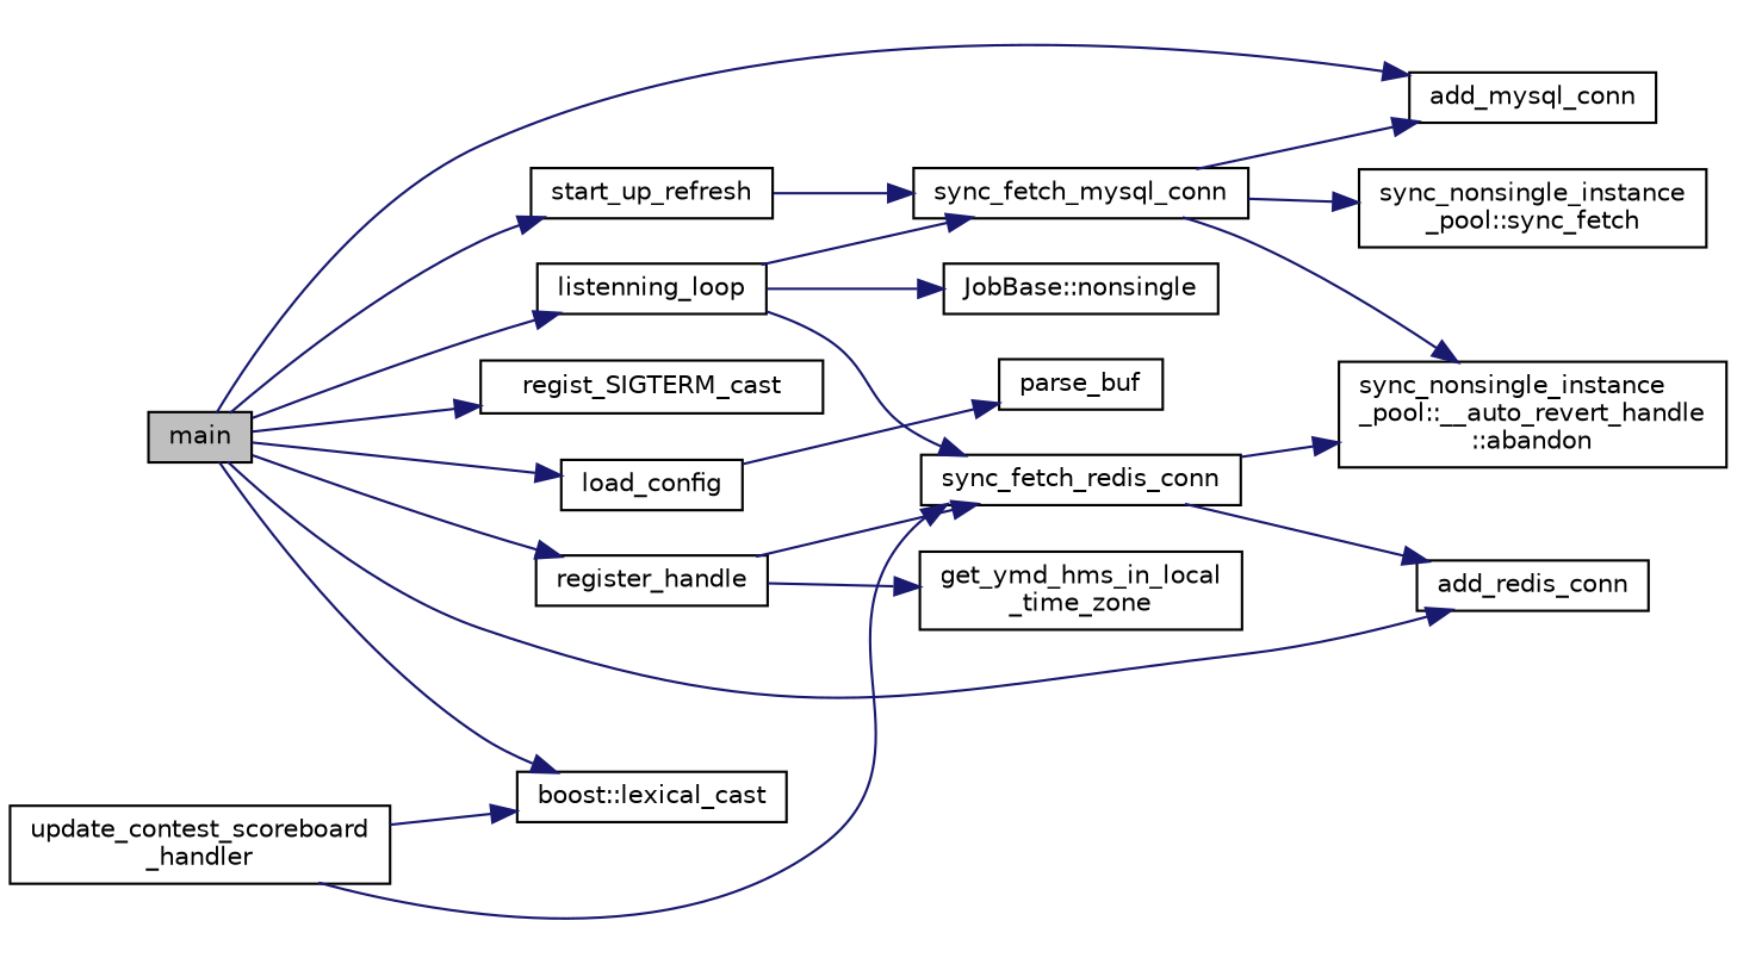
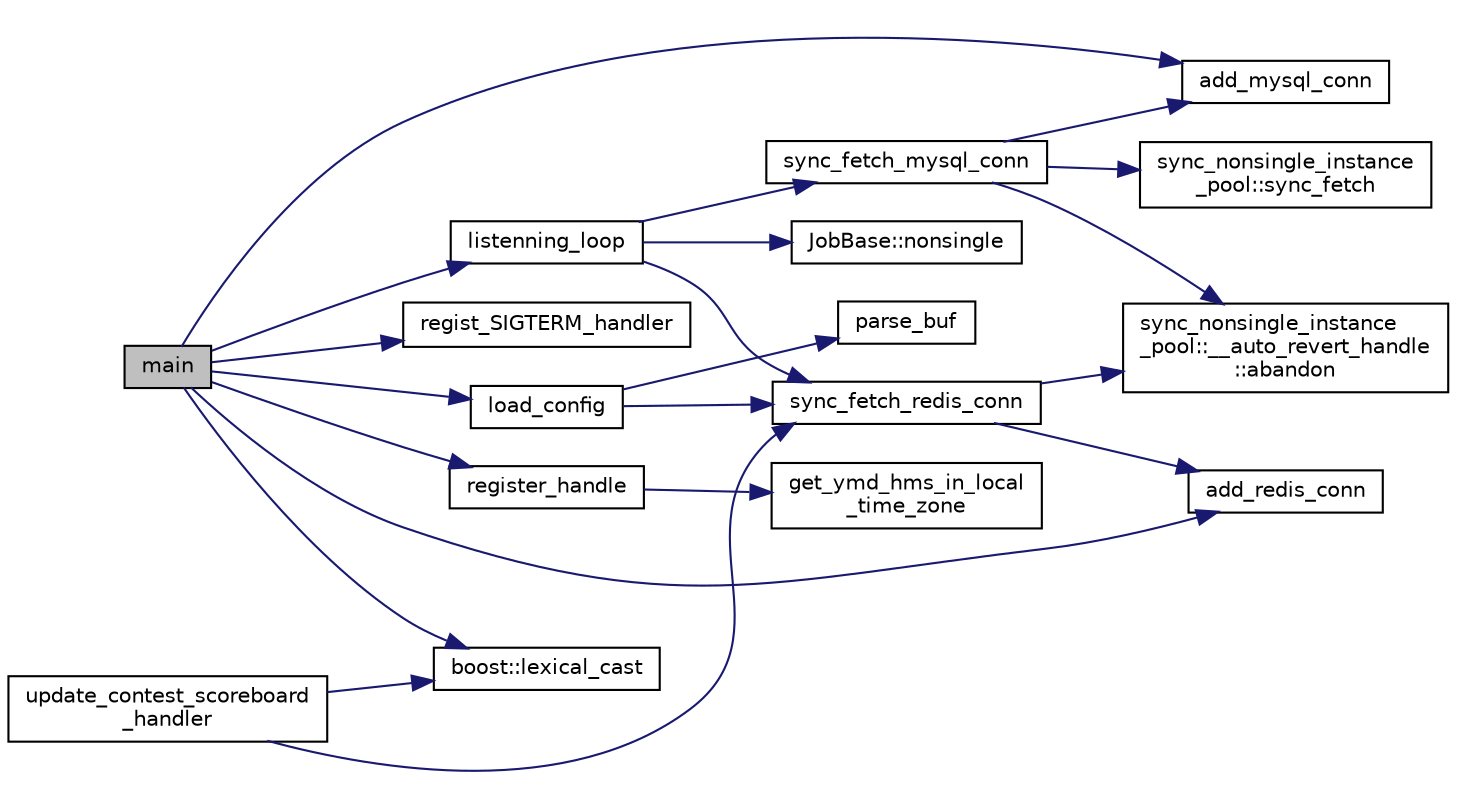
  digraph {
    rankdir=LR
    node [color=black fillcolor=white fontname=Helvetica fontsize=10 shape=record style=filled]
    edge [color=midnightblue fontname=Helvetica fontsize=10 labelfontname=Helvetica labelfontsize=10 style=solid]
    n1 [fillcolor=grey75 fontcolor=black height=0.2 label=main width=0.4]
    n2 [height=0.2 label=load_config width=0.4]
    n3 [height=0.2 label=add_redis_conn width=0.4]
    n4 [height=0.2 label=add_mysql_conn width=0.4]
-   n5 [height=0.2 label=start_up_refresh width=0.4]
    n6 [height=0.2 label=register_handle width=0.4]
-   n7 [height=0.2 label=regist_SIGTERM_cast width=0.4]
+   n7 [height=0.2 label=regist_SIGTERM_handler width=0.4]
    n8 [height=0.2 label=listenning_loop width=0.4]
    n9 [height=0.2 label="boost::lexical_cast" width=0.4]
    n10 [height=0.2 label=parse_buf width=0.4]
    n11 [height=0.2 label=sync_fetch_mysql_conn width=0.4]
    n12 [height=0.2 label=sync_fetch_redis_conn width=0.4]
    n13 [height=0.2 label="get_ymd_hms_in_local\l_time_zone" width=0.4]
    n14 [height=0.2 label="update_contest_scoreboard\l_handler" width=0.4]
    n15 [height=0.2 label="JobBase::nonsingle" width=0.4]
    n16 [height=0.2 label="sync_nonsingle_instance\l_pool::sync_fetch" width=0.4]
    n17 [height=0.2 label="sync_nonsingle_instance\l_pool::__auto_revert_handle\l::abandon" width=0.4]
    n1 -> n2
    n1 -> n3
    n1 -> n4
-   n1 -> n5
    n1 -> n6
    n1 -> n7
    n1 -> n8
    n1 -> n9
    n2 -> n10
-   n5 -> n11
-   n6 -> n12
+   n2 -> n12
    n6 -> n13
    n8 -> n11
    n8 -> n12
    n8 -> n15
    n11 -> n4
    n11 -> n16
    n11 -> n17
    n12 -> n3
    n12 -> n17
    n14 -> n9
    n14 -> n12
  }
